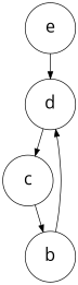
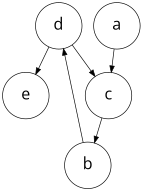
  digraph {
    fontname="Open Sans"
    node [fixedsize=true fontname="Open Sans" fontsize=24 shape=circle]
    edge [fontname="Open Sans"]
    e [height=1.0 width=1.0]
    d [height=1.0 width=1.0]
    c [height=1.0 width=1.0]
    b [height=1.0 width=1.0]
-   e -> d
+   a [height=1.0 width=1.0]
+   d -> e
    d -> c
    c -> b
    b -> d
+   a -> c
  }
